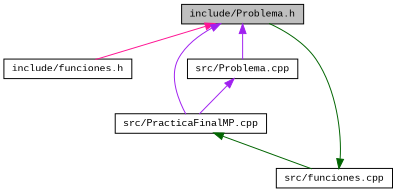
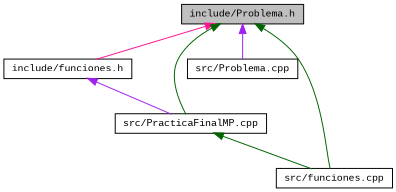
  digraph {
    fontname="Liberation Mono"
    node [color=black fillcolor=white fontname="Liberation Mono" fontsize=10 shape=record style=filled]
    edge [color=purple dir=back fontname="Liberation Mono" fontsize=10 labelfontname=Helvetica labelfontsize=10 style=solid]
    n1 [fillcolor=grey75 fontcolor=black height=0.2 label="include/Problema.h" width=0.4]
    n2 [height=0.2 label="include/funciones.h" width=0.4]
    n3 [height=0.2 label="src/funciones.cpp" width=0.4]
    n4 [height=0.2 label="src/PracticaFinalMP.cpp" width=0.4]
    n5 [height=0.2 label="src/Problema.cpp" width=0.4]
    n1 -> n2 [color=deeppink]
-   n3 -> n1 [color=darkgreen]
-   n1 -> n4
+   n1 -> n3 [color=darkgreen]
+   n1 -> n4 [color=darkgreen]
    n1 -> n5
-   n5 -> n4
+   n2 -> n4
    n4 -> n3 [color=darkgreen]
  }
